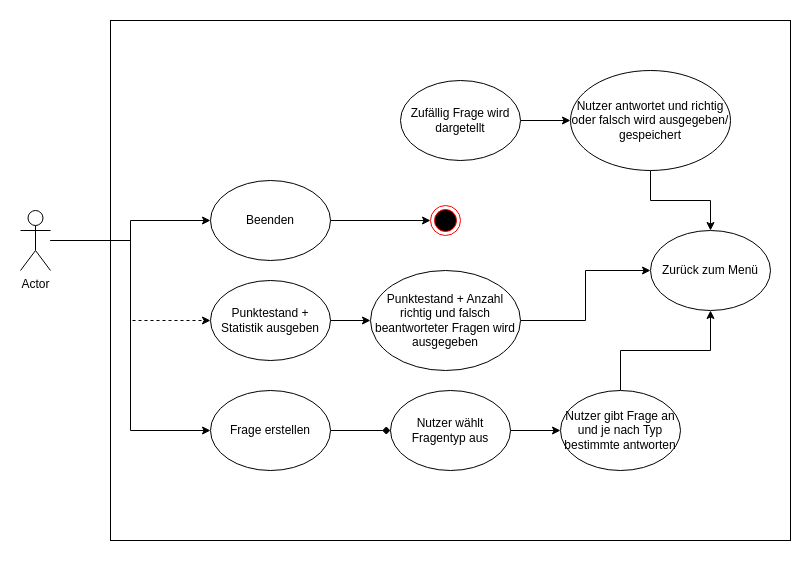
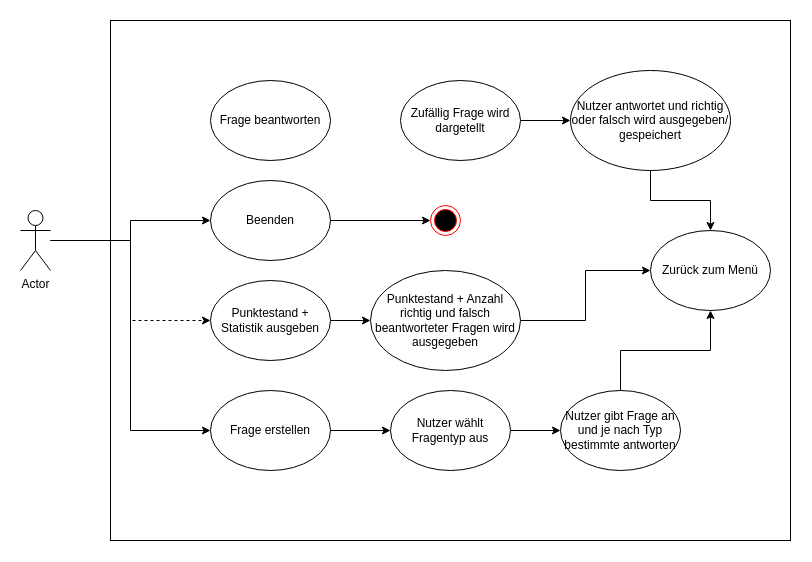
  <mxCell id="0" />
  <mxCell id="1" parent="0" />
  <mxCell id="2" value="" style="whiteSpace=wrap;html=1;" vertex="1" parent="1"><mxGeometry x="110" width="680" height="520" as="geometry" y="20" /></mxCell>
  <mxCell id="3" style="edgeStyle=orthogonalEdgeStyle;rounded=0;orthogonalLoop=1;jettySize=auto;html=1;entryX=0;entryY=0.5;entryDx=0;entryDy=0;" edge="1" parent="1" source="6" target="11"><mxGeometry relative="1" as="geometry" /></mxCell>
  <mxCell id="4" style="edgeStyle=orthogonalEdgeStyle;rounded=0;orthogonalLoop=1;jettySize=auto;html=1;entryX=0;entryY=0.5;entryDx=0;entryDy=0;dashed=1;" edge="1" parent="1" source="6" target="13"><mxGeometry relative="1" as="geometry" /></mxCell>
  <mxCell id="5" style="edgeStyle=orthogonalEdgeStyle;rounded=0;orthogonalLoop=1;jettySize=auto;html=1;entryX=0;entryY=0.5;entryDx=0;entryDy=0;" edge="1" parent="1" source="6" target="9"><mxGeometry relative="1" as="geometry" /></mxCell>
  <mxCell id="6" value="Actor" style="shape=umlActor;verticalLabelPosition=bottom;verticalAlign=top;html=1;outlineConnect=0;" vertex="1" parent="1"><mxGeometry x="20" y="210" width="30" height="60" as="geometry" /></mxCell>
- <mxCell id="8" style="edgeStyle=orthogonalEdgeStyle;rounded=0;orthogonalLoop=1;jettySize=auto;html=1;entryX=0;entryY=0.5;entryDx=0;entryDy=0;endArrow=diamond;" edge="1" parent="1" source="9" target="19"><mxGeometry relative="1" as="geometry" /></mxCell>
+ <mxCell id="7" value="Frage beantworten" style="ellipse;whiteSpace=wrap;html=1;" vertex="1" parent="1"><mxGeometry x="210" y="80" width="120" height="80" as="geometry" /></mxCell>
+ <mxCell id="8" style="edgeStyle=orthogonalEdgeStyle;rounded=0;orthogonalLoop=1;jettySize=auto;html=1;entryX=0;entryY=0.5;entryDx=0;entryDy=0;" edge="1" parent="1" source="9" target="19"><mxGeometry relative="1" as="geometry" /></mxCell>
  <mxCell id="9" value="Frage erstellen" style="ellipse;whiteSpace=wrap;html=1;" vertex="1" parent="1"><mxGeometry x="210" y="390" width="120" height="80" as="geometry" /></mxCell>
  <mxCell id="10" style="edgeStyle=orthogonalEdgeStyle;rounded=0;orthogonalLoop=1;jettySize=auto;html=1;entryX=0;entryY=0.5;entryDx=0;entryDy=0;" edge="1" parent="1" source="11" target="25"><mxGeometry relative="1" as="geometry" /></mxCell>
  <mxCell id="11" value="Beenden" style="ellipse;whiteSpace=wrap;html=1;" vertex="1" parent="1"><mxGeometry x="210" y="180" width="120" height="80" as="geometry" /></mxCell>
  <mxCell id="12" style="edgeStyle=orthogonalEdgeStyle;rounded=0;orthogonalLoop=1;jettySize=auto;html=1;entryX=0;entryY=0.5;entryDx=0;entryDy=0;" edge="1" parent="1" source="13" target="24"><mxGeometry relative="1" as="geometry" /></mxCell>
  <mxCell id="13" value="Punktestand + Statistik ausgeben" style="ellipse;whiteSpace=wrap;html=1;" vertex="1" parent="1"><mxGeometry x="210" y="280" width="120" height="80" as="geometry" /></mxCell>
  <mxCell id="14" style="edgeStyle=orthogonalEdgeStyle;rounded=0;orthogonalLoop=1;jettySize=auto;html=1;entryX=0;entryY=0.5;entryDx=0;entryDy=0;" edge="1" parent="1" source="15" target="17"><mxGeometry relative="1" as="geometry" /></mxCell>
  <mxCell id="15" value="Zufällig Frage wird dargetellt" style="ellipse;whiteSpace=wrap;html=1;" vertex="1" parent="1"><mxGeometry x="400" y="80" width="120" height="80" as="geometry" /></mxCell>
  <mxCell id="16" style="edgeStyle=orthogonalEdgeStyle;rounded=0;orthogonalLoop=1;jettySize=auto;html=1;entryX=0.5;entryY=0;entryDx=0;entryDy=0;" edge="1" parent="1" source="17" target="22"><mxGeometry relative="1" as="geometry" /></mxCell>
  <mxCell id="17" value="Nutzer antwortet und richtig oder falsch wird ausgegeben/ gespeichert" style="ellipse;whiteSpace=wrap;html=1;" vertex="1" parent="1"><mxGeometry x="570" y="70" width="160" height="100" as="geometry" /></mxCell>
  <mxCell id="18" style="edgeStyle=orthogonalEdgeStyle;rounded=0;orthogonalLoop=1;jettySize=auto;html=1;entryX=0;entryY=0.5;entryDx=0;entryDy=0;" edge="1" parent="1" source="19" target="21"><mxGeometry relative="1" as="geometry" /></mxCell>
  <mxCell id="19" value="Nutzer wählt Fragentyp aus" style="ellipse;whiteSpace=wrap;html=1;" vertex="1" parent="1"><mxGeometry x="390" y="390" width="120" height="80" as="geometry" /></mxCell>
  <mxCell id="20" style="edgeStyle=orthogonalEdgeStyle;rounded=0;orthogonalLoop=1;jettySize=auto;html=1;entryX=0.5;entryY=1;entryDx=0;entryDy=0;" edge="1" parent="1" source="21" target="22"><mxGeometry relative="1" as="geometry" /></mxCell>
  <mxCell id="21" value="Nutzer gibt Frage an und je nach Typ bestimmte antworten" style="ellipse;whiteSpace=wrap;html=1;" vertex="1" parent="1"><mxGeometry x="560" y="390" width="120" height="80" as="geometry" /></mxCell>
  <mxCell id="22" value="Zurück zum Menü" style="ellipse;whiteSpace=wrap;html=1;" vertex="1" parent="1"><mxGeometry x="650" y="230" width="120" height="80" as="geometry" /></mxCell>
  <mxCell id="23" style="edgeStyle=orthogonalEdgeStyle;rounded=0;orthogonalLoop=1;jettySize=auto;html=1;entryX=0;entryY=0.5;entryDx=0;entryDy=0;" edge="1" parent="1" source="24" target="22"><mxGeometry relative="1" as="geometry" /></mxCell>
  <mxCell id="24" value="Punktestand + Anzahl richtig und falsch beantworteter Fragen wird ausgegeben" style="ellipse;whiteSpace=wrap;html=1;" vertex="1" parent="1"><mxGeometry x="370" y="270" width="150" height="100" as="geometry" /></mxCell>
  <mxCell id="25" value="" style="ellipse;html=1;shape=endState;fillColor=#000000;strokeColor=#ff0000;" vertex="1" parent="1"><mxGeometry x="430" y="205" width="30" height="30" as="geometry" /></mxCell>
